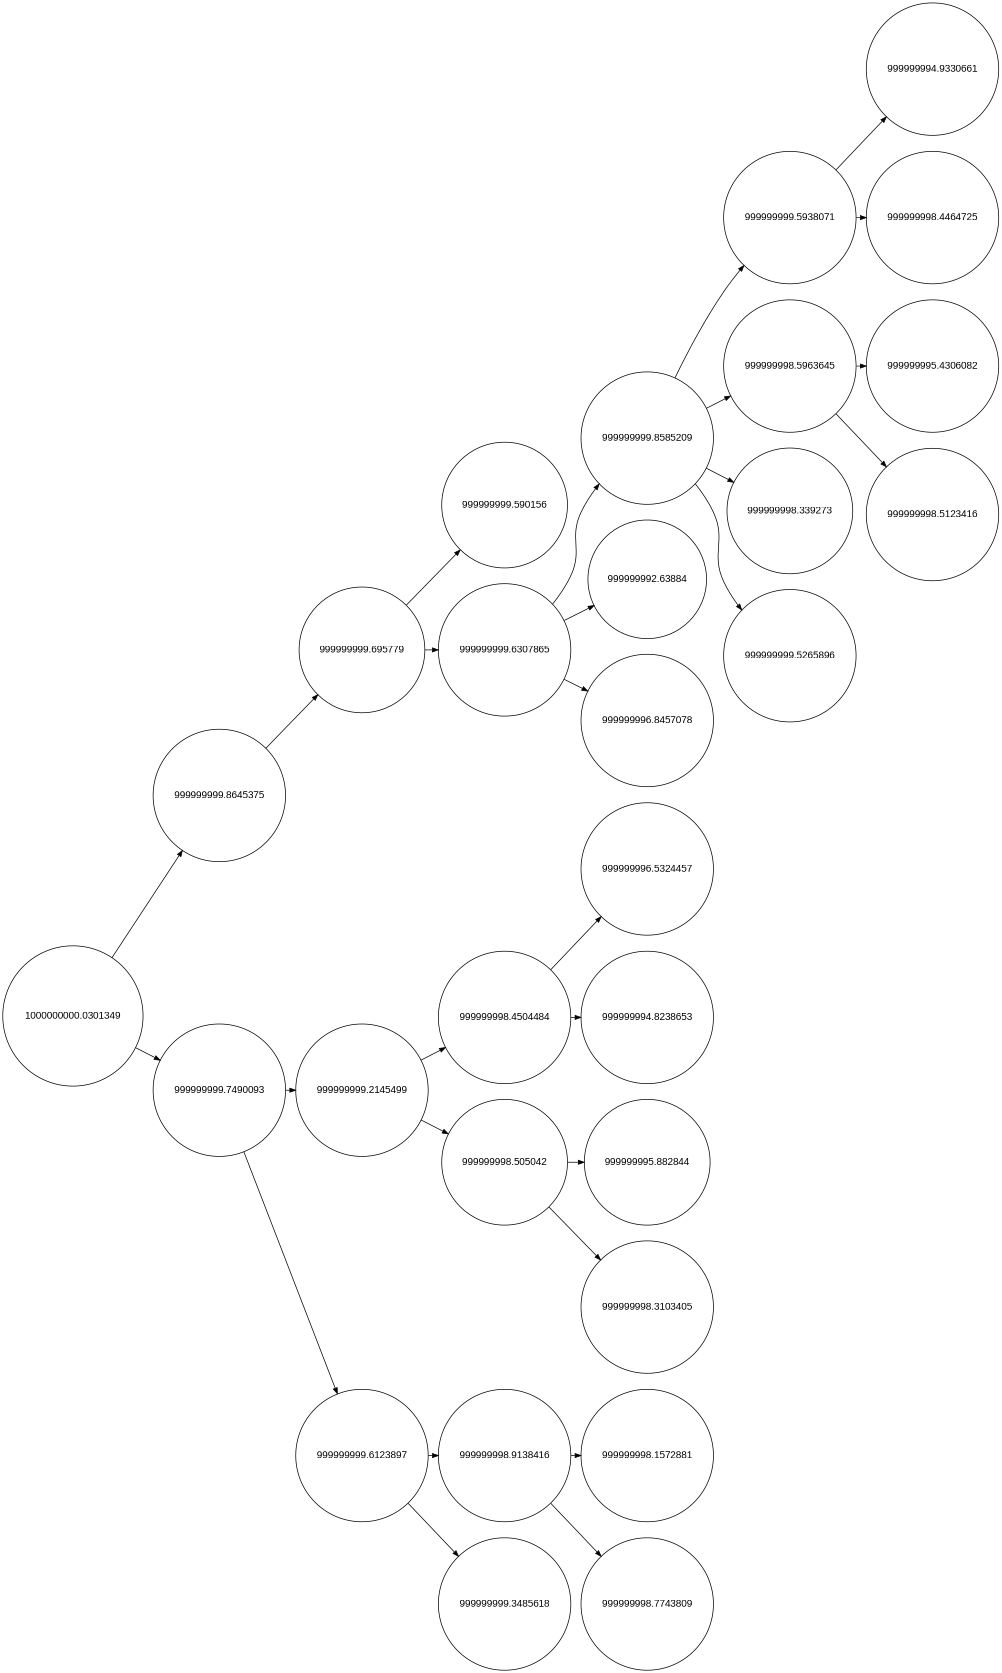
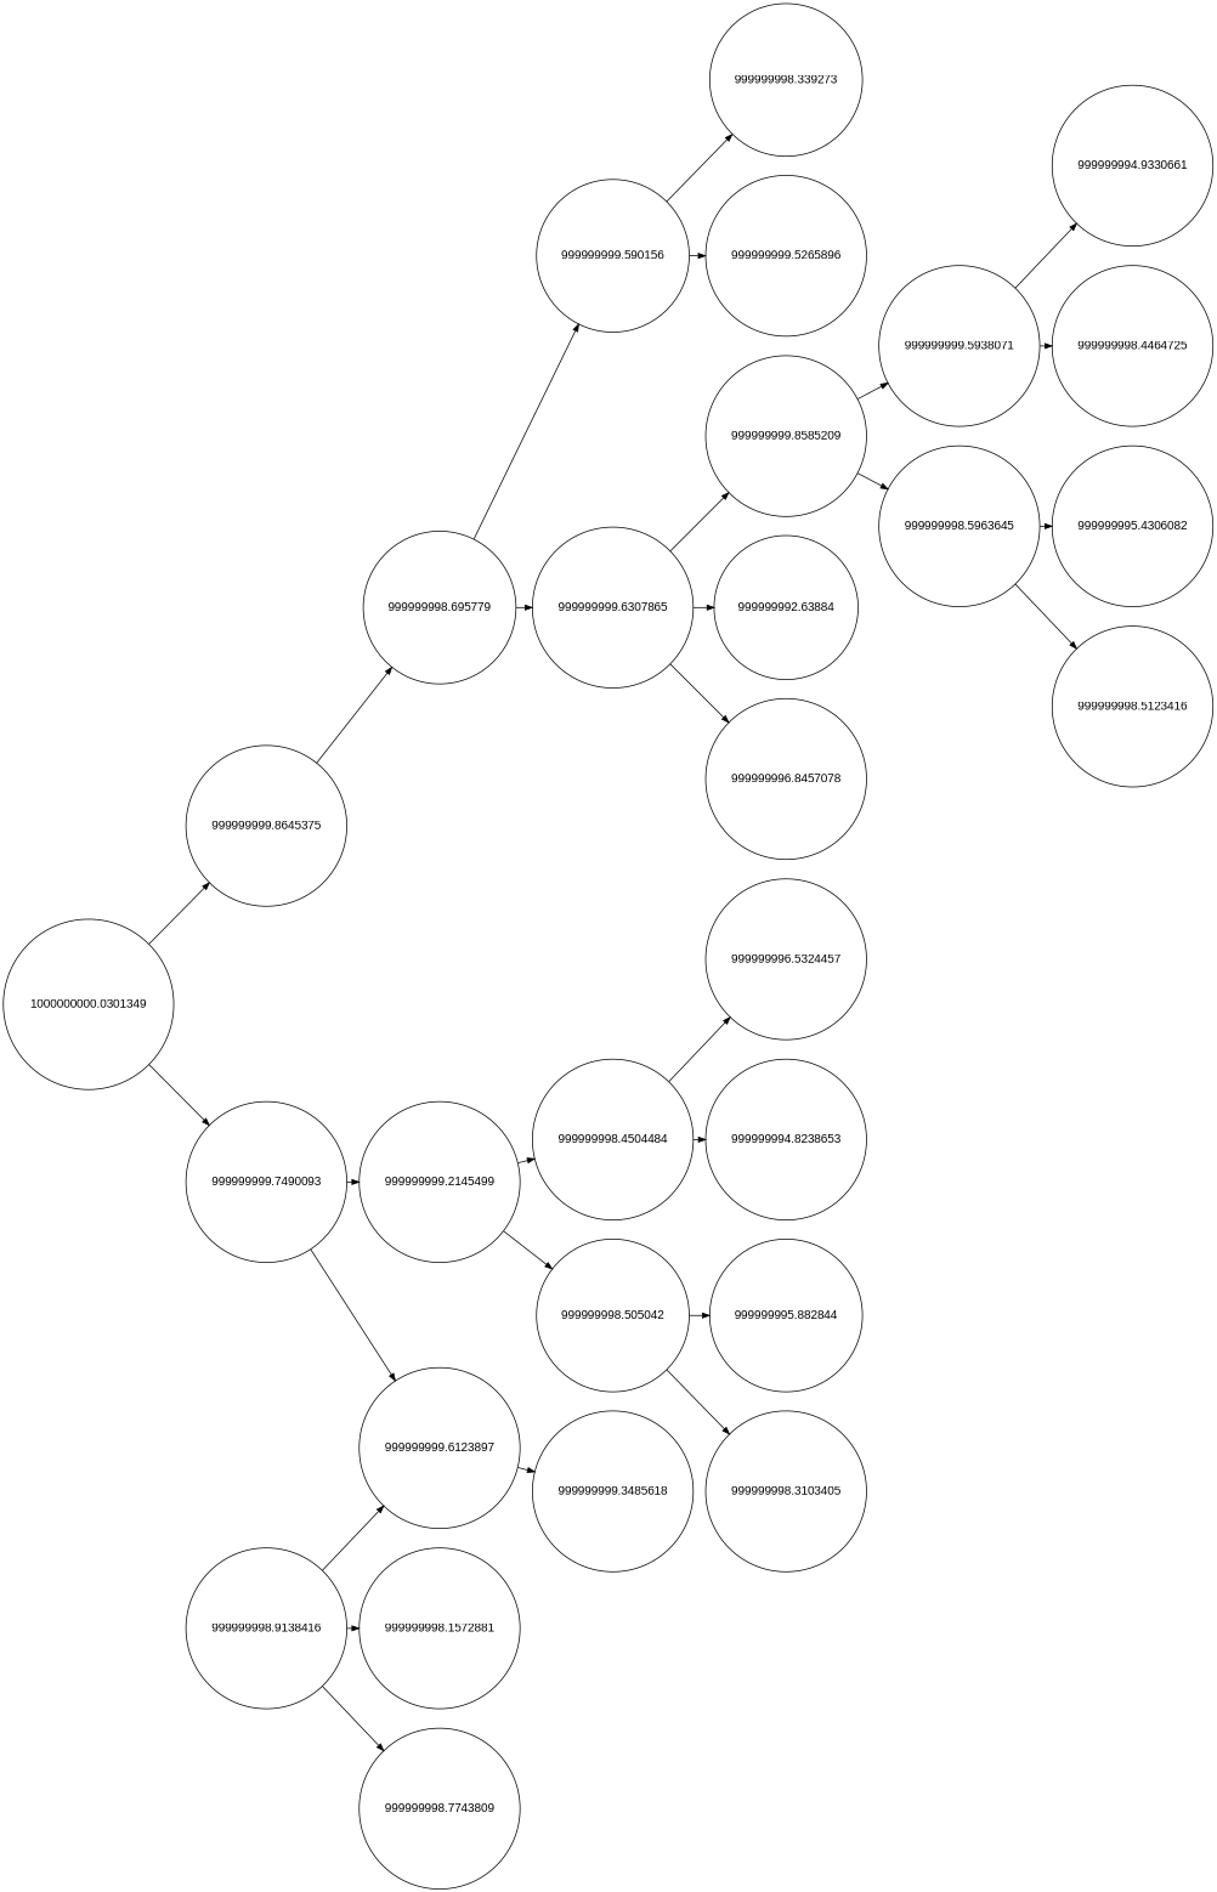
  digraph {
    fontname="Liberation Sans"
    nodesep=0.3
    rankdir=LR
    ranksep=0.2
    node [fontname="Liberation Sans" shape=circle]
    edge [arrowsize=0.8 fontname="Liberation Sans"]
    n1 [label=1000000000.0301349]
    n2 [label=999999999.8645375]
    n3 [label=999999999.7490093]
-   n4 [label=999999999.695779]
+   n4 [label=999999998.695779]
    n5 [label=999999999.2145499]
    n6 [label=999999999.6123897]
    n7 [label=999999999.8585209]
    n8 [label=999999999.5938071]
    n9 [label=999999998.5963645]
    n10 [label=999999999.590156]
    n11 [label=999999999.6307865]
    n12 [label=999999998.4504484]
    n13 [label=999999998.505042]
    n14 [label=999999998.9138416]
    n15 [label=999999999.3485618]
    n16 [label=999999994.9330661]
    n17 [label=999999998.4464725]
    n18 [label=999999995.4306082]
    n19 [label=999999998.5123416]
    n20 [label=999999998.339273]
    n21 [label=999999999.5265896]
    n22 [label=999999992.63884]
    n23 [label=999999996.8457078]
    n24 [label=999999996.5324457]
    n25 [label=999999994.8238653]
    n26 [label=999999995.882844]
    n27 [label=999999998.3103405]
    n28 [label=999999998.1572881]
    n29 [label=999999998.7743809]
    n1 -> n2 [side=left]
    n1 -> n3
    n2 -> n4
    n3 -> n5 [side=left]
    n3 -> n6
    n4 -> n10 [side=left]
    n4 -> n11
    n5 -> n12 [side=left]
    n5 -> n13
-   n6 -> n14 [side=left]
+   n14 -> n6 [side=left]
    n6 -> n15
    n7 -> n8 [side=left]
    n7 -> n9
    n8 -> n16 [side=left]
    n8 -> n17
    n9 -> n18 [side=left]
    n9 -> n19
-   n7 -> n20 [side=left]
-   n7 -> n21
+   n10 -> n20 [side=left]
+   n10 -> n21
    n11 -> n7 [side=left]
    n11 -> n22 [side=left]
    n11 -> n23
    n12 -> n24 [side=left]
    n12 -> n25
    n13 -> n26 [side=left]
    n13 -> n27
    n14 -> n28 [side=left]
    n14 -> n29
  }
